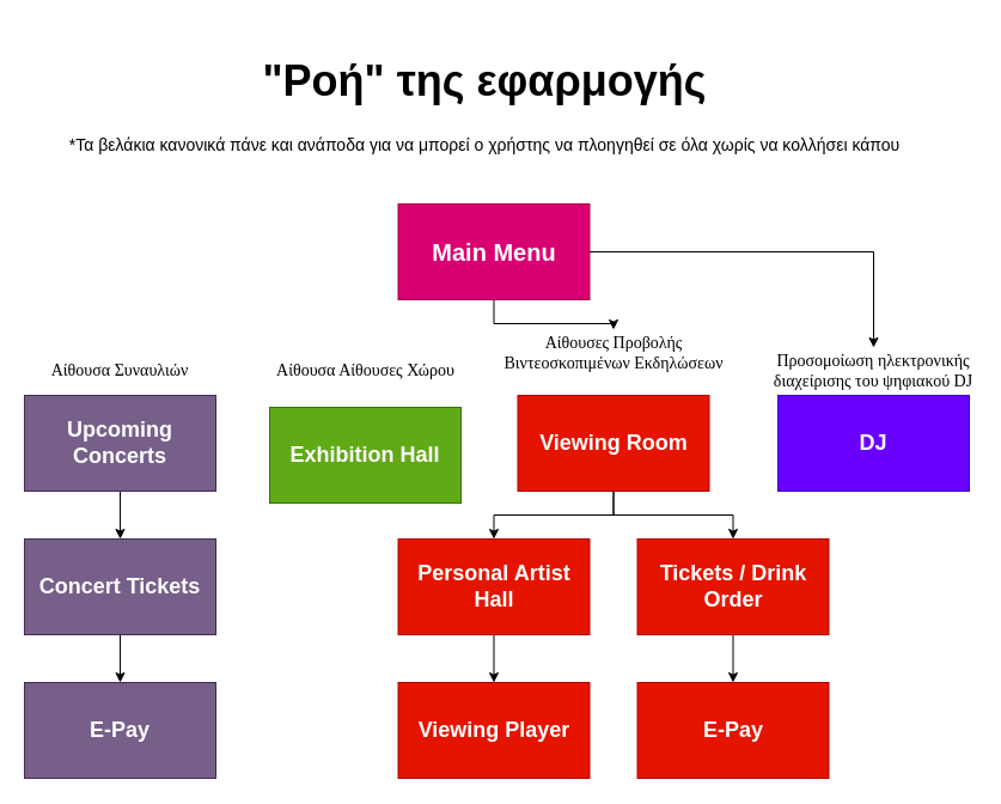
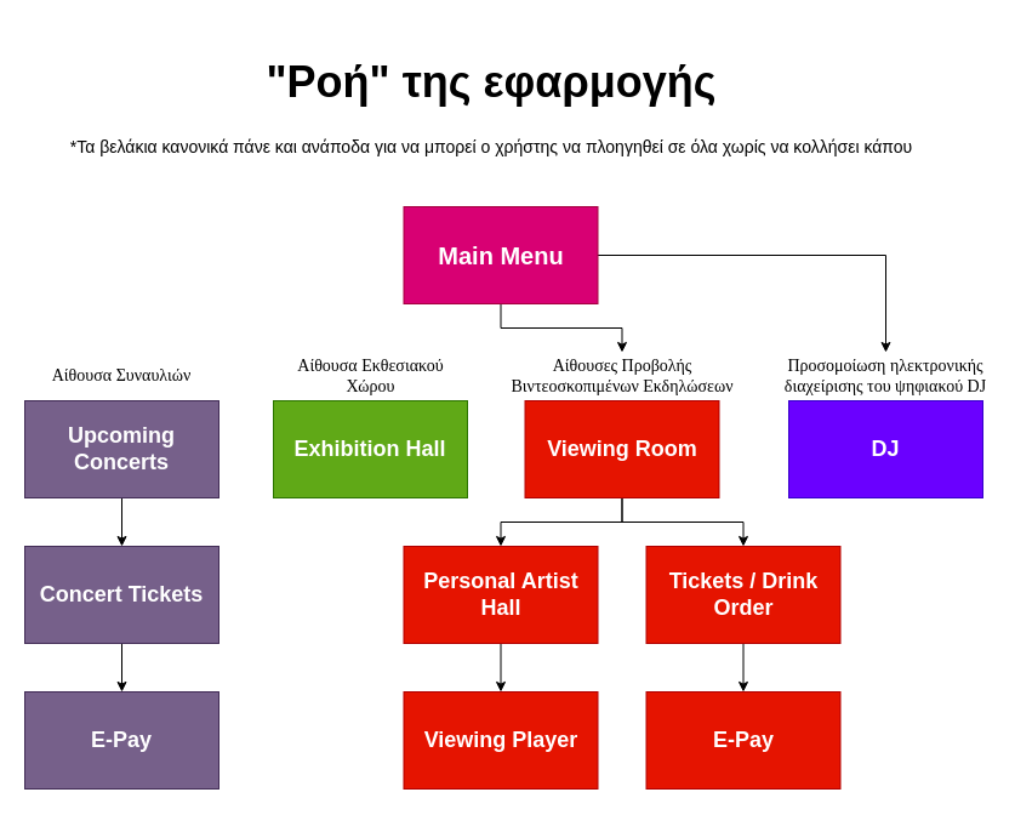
  <mxCell id="0" />
  <mxCell id="1" parent="0" />
  <mxCell id="2" style="edgeStyle=orthogonalEdgeStyle;rounded=0;orthogonalLoop=1;jettySize=auto;html=1;entryX=0.5;entryY=0;entryDx=0;entryDy=0;" edge="1" parent="1" source="4" target="9"><mxGeometry relative="1" as="geometry" /></mxCell>
  <mxCell id="3" style="edgeStyle=orthogonalEdgeStyle;rounded=0;orthogonalLoop=1;jettySize=auto;html=1;entryX=0.5;entryY=0;entryDx=0;entryDy=0;" edge="1" parent="1" source="4" target="7"><mxGeometry relative="1" as="geometry" /></mxCell>
  <mxCell id="4" value="&lt;b style=&quot;font-size: 20px;&quot;&gt;Main Menu&lt;br&gt;&lt;/b&gt;" style="text;html=1;strokeColor=#A50040;fillColor=#d80073;align=center;verticalAlign=middle;whiteSpace=wrap;rounded=0;fontColor=#ffffff;" vertex="1" parent="1"><mxGeometry x="332.5" width="160" height="80" as="geometry" y="170" /></mxCell>
- <mxCell id="5" value="&lt;font face=&quot;Times New Roman&quot; style=&quot;font-size: 14px;&quot;&gt;Αίθουσα Αίθουσες Χώρου&lt;/font&gt;" style="text;html=1;strokeColor=none;fillColor=none;align=center;verticalAlign=middle;whiteSpace=wrap;rounded=0;" vertex="1" parent="1"><mxGeometry x="227.5" y="290" width="155" height="40" as="geometry" /></mxCell>
+ <mxCell id="5" value="&lt;font face=&quot;Times New Roman&quot; style=&quot;font-size: 14px;&quot;&gt;Αίθουσα Εκθεσιακού Χώρου&lt;/font&gt;" style="text;html=1;strokeColor=none;fillColor=none;align=center;verticalAlign=middle;whiteSpace=wrap;rounded=0;" vertex="1" parent="1"><mxGeometry x="227.5" y="290" width="155" height="40" as="geometry" /></mxCell>
  <mxCell id="6" value="&lt;font style=&quot;font-size: 14px;&quot; face=&quot;Times New Roman&quot;&gt;Αίθουσα Συναυλιών&lt;/font&gt;" style="text;html=1;strokeColor=none;fillColor=none;align=center;verticalAlign=middle;whiteSpace=wrap;rounded=0;" vertex="1" parent="1"><mxGeometry x="20" y="290" width="160" height="40" as="geometry" /></mxCell>
  <mxCell id="7" value="&lt;font style=&quot;font-size: 14px;&quot; face=&quot;Times New Roman&quot;&gt;Προσομοίωση ηλεκτρονικής διαχείρισης του ψηφιακού DJ&lt;/font&gt;" style="text;html=1;strokeColor=none;fillColor=none;align=center;verticalAlign=middle;whiteSpace=wrap;rounded=0;" vertex="1" parent="1"><mxGeometry x="645" y="290" width="170" height="40" as="geometry" /></mxCell>
- <mxCell id="8" value="&lt;font style=&quot;font-size: 18px;&quot;&gt;&lt;b&gt;Exhibition Hall&lt;br&gt;&lt;/b&gt;&lt;/font&gt;" style="text;html=1;strokeColor=#2D7600;fillColor=#60a917;align=center;verticalAlign=middle;whiteSpace=wrap;rounded=0;fontColor=#ffffff;" vertex="1" parent="1"><mxGeometry x="225" y="340" width="160" height="80" as="geometry" /></mxCell>
- <mxCell id="9" value="&lt;font face=&quot;Times New Roman&quot; style=&quot;font-size: 14px;&quot;&gt;Αίθουσες Προβολής Βιντεοσκοπιμένων Εκδηλώσεων&lt;/font&gt;" style="text;html=1;strokeColor=none;fillColor=none;align=center;verticalAlign=middle;whiteSpace=wrap;rounded=0;" vertex="1" parent="1"><mxGeometry x="417.5" y="275" width="190" height="40" as="geometry" /></mxCell>
+ <mxCell id="8" value="&lt;font style=&quot;font-size: 18px;&quot;&gt;&lt;b&gt;Exhibition Hall&lt;br&gt;&lt;/b&gt;&lt;/font&gt;" style="text;html=1;strokeColor=#2D7600;fillColor=#60a917;align=center;verticalAlign=middle;whiteSpace=wrap;rounded=0;fontColor=#ffffff;" vertex="1" parent="1"><mxGeometry x="225" y="330" width="160" height="80" as="geometry" /></mxCell>
+ <mxCell id="9" value="&lt;font face=&quot;Times New Roman&quot; style=&quot;font-size: 14px;&quot;&gt;Αίθουσες Προβολής Βιντεοσκοπιμένων Εκδηλώσεων&lt;/font&gt;" style="text;html=1;strokeColor=none;fillColor=none;align=center;verticalAlign=middle;whiteSpace=wrap;rounded=0;" vertex="1" parent="1"><mxGeometry x="417.5" y="290" width="190" height="40" as="geometry" /></mxCell>
  <mxCell id="10" style="edgeStyle=orthogonalEdgeStyle;rounded=0;orthogonalLoop=1;jettySize=auto;html=1;entryX=0.5;entryY=0;entryDx=0;entryDy=0;" edge="1" parent="1" source="11" target="13"><mxGeometry relative="1" as="geometry" /></mxCell>
  <mxCell id="11" value="&lt;font style=&quot;font-size: 18px;&quot;&gt;&lt;b&gt;Upcoming Concerts&lt;br&gt;&lt;/b&gt;&lt;/font&gt;" style="text;html=1;strokeColor=#432D57;fillColor=#76608a;align=center;verticalAlign=middle;whiteSpace=wrap;rounded=0;fontColor=#ffffff;" vertex="1" parent="1"><mxGeometry x="20" y="330" width="160" height="80" as="geometry" /></mxCell>
  <mxCell id="12" style="edgeStyle=orthogonalEdgeStyle;rounded=0;orthogonalLoop=1;jettySize=auto;html=1;entryX=0.5;entryY=0;entryDx=0;entryDy=0;" edge="1" parent="1" source="13" target="14"><mxGeometry relative="1" as="geometry" /></mxCell>
  <mxCell id="13" value="&lt;font style=&quot;font-size: 18px;&quot;&gt;&lt;b&gt;Concert Tickets&lt;br&gt;&lt;/b&gt;&lt;/font&gt;" style="text;html=1;strokeColor=#432D57;fillColor=#76608a;align=center;verticalAlign=middle;whiteSpace=wrap;rounded=0;fontColor=#ffffff;" vertex="1" parent="1"><mxGeometry x="20" y="450" width="160" height="80" as="geometry" /></mxCell>
  <mxCell id="14" value="&lt;font size=&quot;1&quot;&gt;&lt;b style=&quot;font-size: 18px;&quot;&gt;E-Pay&lt;/b&gt;&lt;/font&gt;" style="text;html=1;strokeColor=#432D57;fillColor=#76608a;align=center;verticalAlign=middle;whiteSpace=wrap;rounded=0;fontColor=#ffffff;" vertex="1" parent="1"><mxGeometry x="20" y="570" width="160" height="80" as="geometry" /></mxCell>
  <mxCell id="15" style="edgeStyle=orthogonalEdgeStyle;rounded=0;orthogonalLoop=1;jettySize=auto;html=1;entryX=0.5;entryY=0;entryDx=0;entryDy=0;" edge="1" parent="1" source="17" target="19"><mxGeometry relative="1" as="geometry" /></mxCell>
  <mxCell id="16" style="edgeStyle=orthogonalEdgeStyle;rounded=0;orthogonalLoop=1;jettySize=auto;html=1;entryX=0.5;entryY=0;entryDx=0;entryDy=0;" edge="1" parent="1" source="17" target="21"><mxGeometry relative="1" as="geometry" /></mxCell>
  <mxCell id="17" value="&lt;font style=&quot;font-size: 18px;&quot;&gt;&lt;b&gt;Viewing Room&lt;br&gt;&lt;/b&gt;&lt;/font&gt;" style="text;html=1;strokeColor=#B20000;fillColor=#e51400;align=center;verticalAlign=middle;whiteSpace=wrap;rounded=0;fontColor=#ffffff;" vertex="1" parent="1"><mxGeometry x="432.5" y="330" width="160" height="80" as="geometry" /></mxCell>
  <mxCell id="18" style="edgeStyle=orthogonalEdgeStyle;rounded=0;orthogonalLoop=1;jettySize=auto;html=1;exitX=0.5;exitY=1;exitDx=0;exitDy=0;entryX=0.5;entryY=0;entryDx=0;entryDy=0;" edge="1" parent="1" source="19" target="23"><mxGeometry relative="1" as="geometry" /></mxCell>
  <mxCell id="19" value="&lt;font style=&quot;font-size: 18px;&quot;&gt;&lt;b&gt;Personal Artist Hall&lt;br&gt;&lt;/b&gt;&lt;/font&gt;" style="text;html=1;strokeColor=#B20000;fillColor=#e51400;align=center;verticalAlign=middle;whiteSpace=wrap;rounded=0;fontColor=#ffffff;" vertex="1" parent="1"><mxGeometry x="332.5" y="450" width="160" height="80" as="geometry" /></mxCell>
  <mxCell id="20" style="edgeStyle=orthogonalEdgeStyle;rounded=0;orthogonalLoop=1;jettySize=auto;html=1;entryX=0.5;entryY=0;entryDx=0;entryDy=0;" edge="1" parent="1" source="21" target="22"><mxGeometry relative="1" as="geometry" /></mxCell>
  <mxCell id="21" value="&lt;font style=&quot;font-size: 18px;&quot;&gt;&lt;b&gt;Tickets / Drink Order&lt;br&gt;&lt;/b&gt;&lt;/font&gt;" style="text;html=1;strokeColor=#B20000;fillColor=#e51400;align=center;verticalAlign=middle;whiteSpace=wrap;rounded=0;fontColor=#ffffff;" vertex="1" parent="1"><mxGeometry x="532.5" y="450" width="160" height="80" as="geometry" /></mxCell>
  <mxCell id="22" value="&lt;font size=&quot;1&quot;&gt;&lt;b style=&quot;font-size: 18px;&quot;&gt;E-Pay&lt;/b&gt;&lt;/font&gt;" style="text;html=1;strokeColor=#B20000;fillColor=#e51400;align=center;verticalAlign=middle;whiteSpace=wrap;rounded=0;fontColor=#ffffff;" vertex="1" parent="1"><mxGeometry x="532.5" y="570" width="160" height="80" as="geometry" /></mxCell>
  <mxCell id="23" value="&lt;font style=&quot;font-size: 18px;&quot;&gt;&lt;b&gt;Viewing Player&lt;br&gt;&lt;/b&gt;&lt;/font&gt;" style="text;html=1;strokeColor=#B20000;fillColor=#e51400;align=center;verticalAlign=middle;whiteSpace=wrap;rounded=0;fontColor=#ffffff;" vertex="1" parent="1"><mxGeometry x="332.5" y="570" width="160" height="80" as="geometry" /></mxCell>
  <mxCell id="24" value="&lt;font size=&quot;1&quot;&gt;&lt;b style=&quot;font-size: 18px;&quot;&gt;DJ&lt;/b&gt;&lt;/font&gt;" style="text;html=1;strokeColor=#3700CC;fillColor=#6a00ff;align=center;verticalAlign=middle;whiteSpace=wrap;rounded=0;fontColor=#ffffff;" vertex="1" parent="1"><mxGeometry x="650" y="330" width="160" height="80" as="geometry" /></mxCell>
  <mxCell id="25" value="&lt;h1 style=&quot;font-size: 36px;&quot;&gt;&lt;font style=&quot;font-size: 36px;&quot;&gt;&quot;Ροή&quot; της εφαρμογής &lt;/font&gt;&lt;/h1&gt;&lt;div align=&quot;left&quot; style=&quot;font-size: 14px;&quot;&gt;*Τα βελάκια κανονικά πάνε και ανάποδα για να μπορεί ο χρήστης να πλοηγηθεί σε όλα χωρίς να κολλήσει κάπου&lt;br&gt;&lt;/div&gt;" style="text;html=1;strokeColor=none;fillColor=none;align=center;verticalAlign=middle;whiteSpace=wrap;rounded=0;" vertex="1" parent="1"><mxGeometry x="20" y="20" width="770" height="110" as="geometry" /></mxCell>
